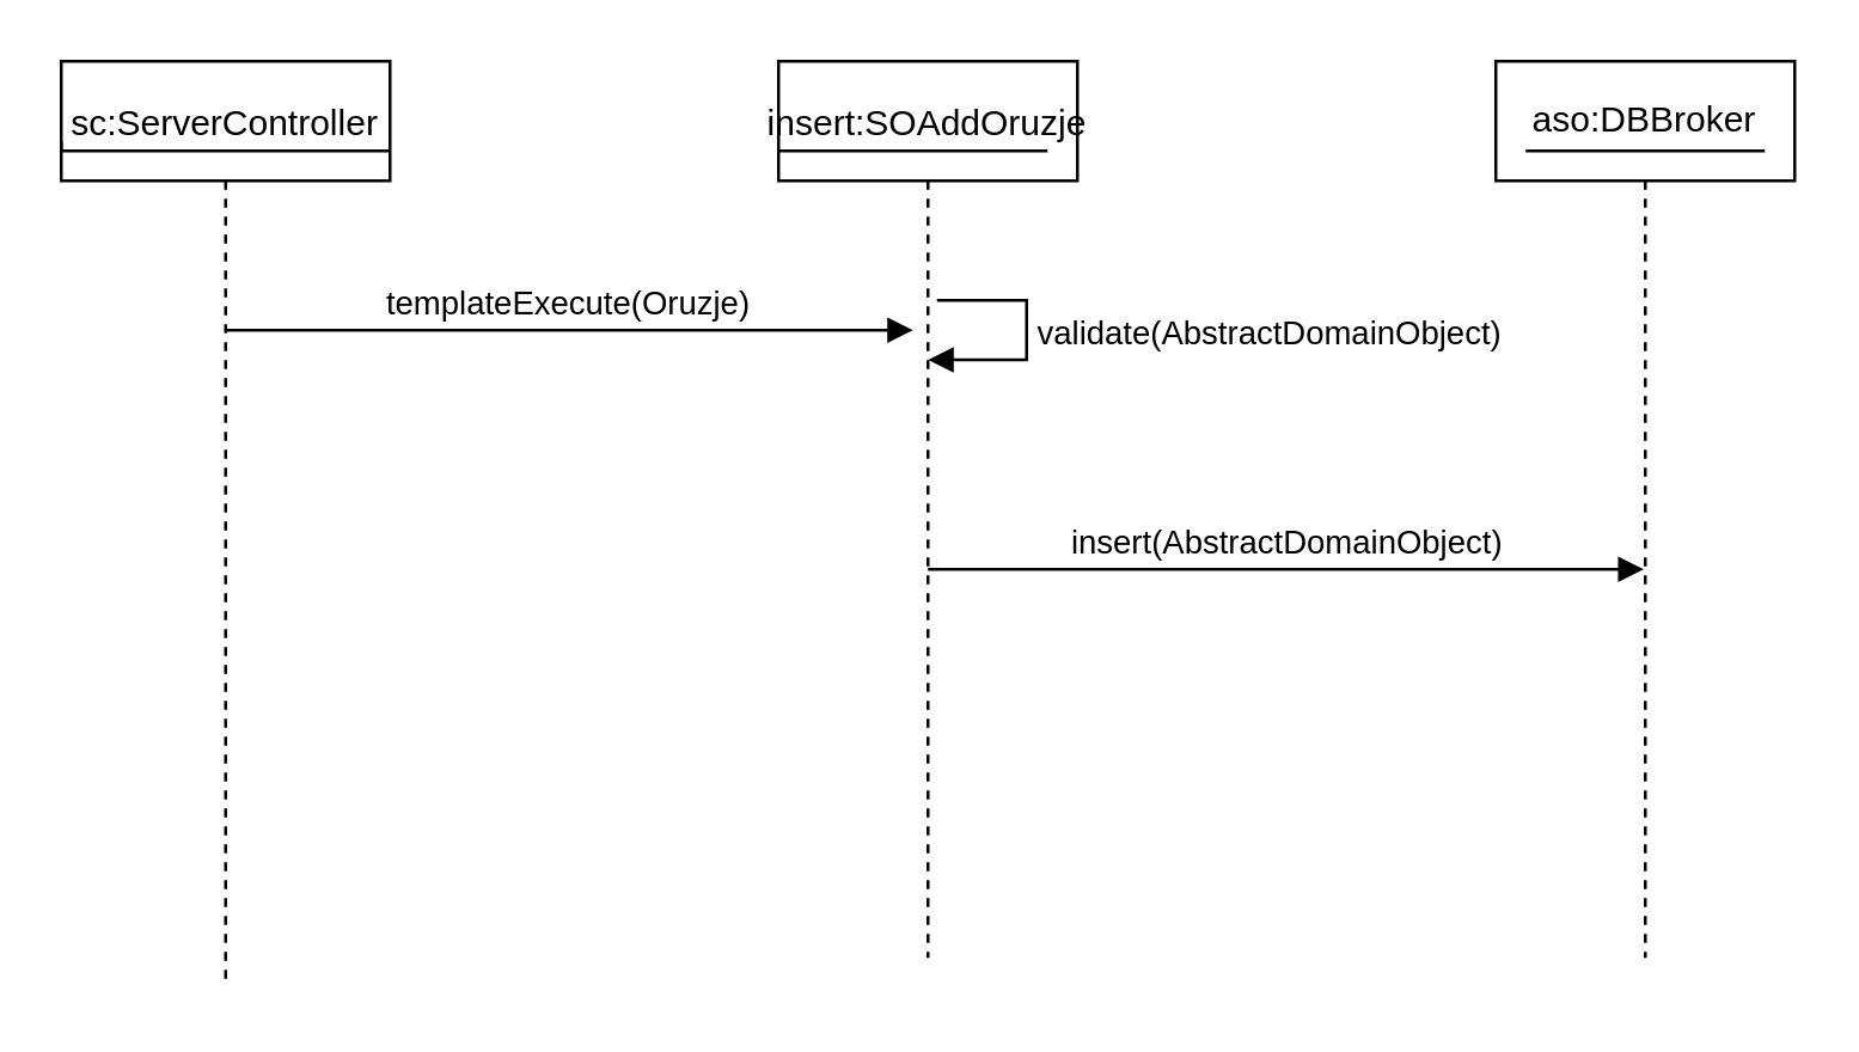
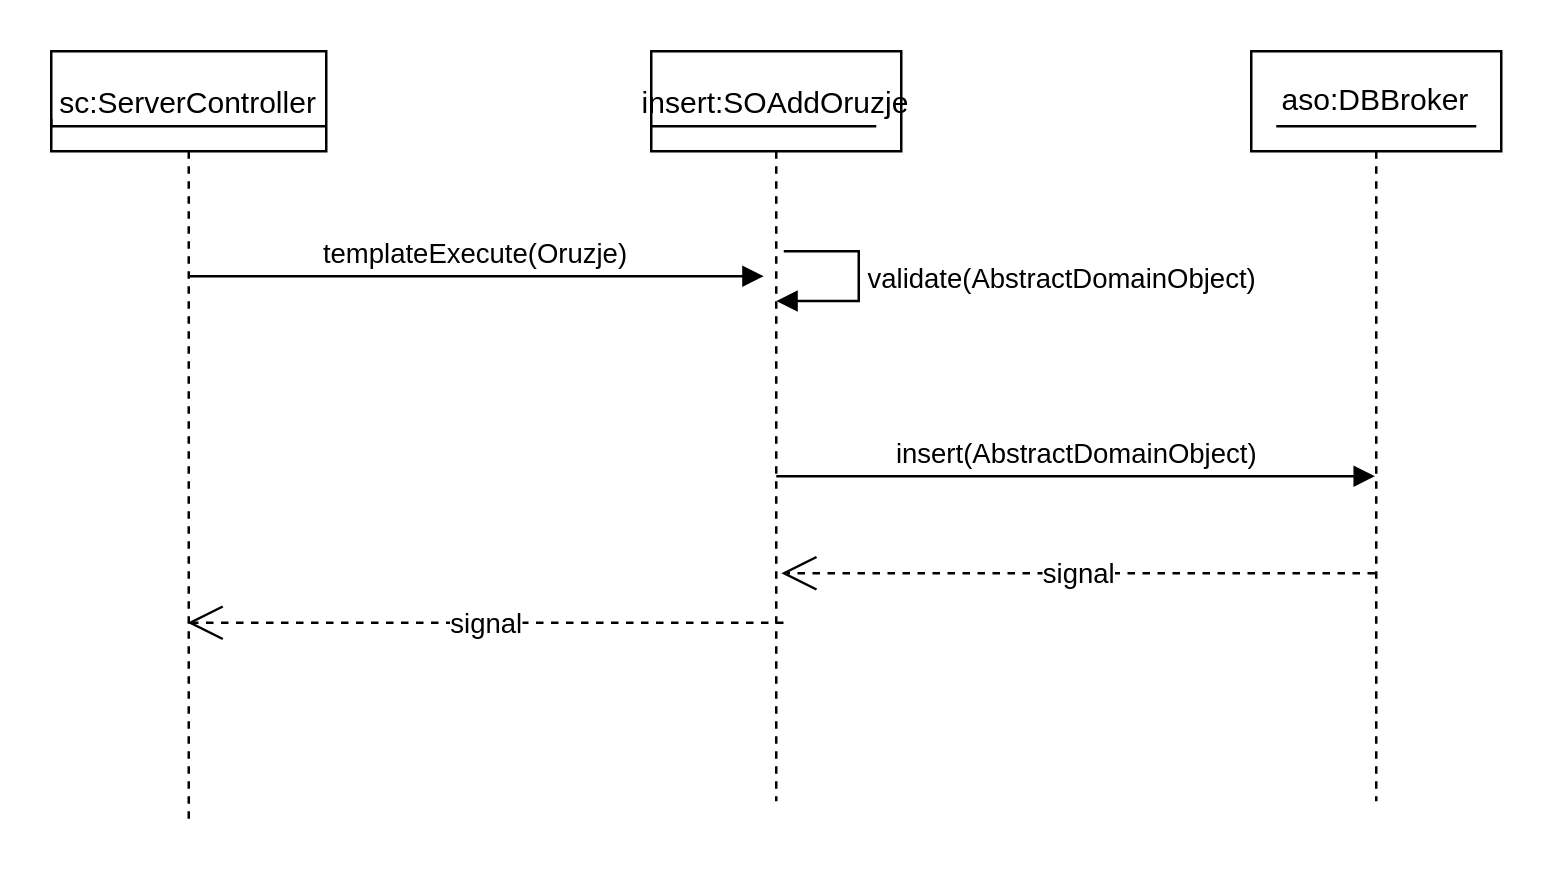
  <mxCell id="0" />
  <mxCell id="1" parent="0" />
  <mxCell id="2" value="sc:ServerController" style="shape=umlLifeline;perimeter=lifelinePerimeter;container=1;collapsible=0;recursiveResize=0;rounded=0;shadow=0;strokeWidth=1;" parent="1" vertex="1"><mxGeometry x="20" y="20" width="110" height="310" as="geometry" /></mxCell>
  <mxCell id="3" value="insert:SOAddOruzje" style="shape=umlLifeline;perimeter=lifelinePerimeter;container=1;collapsible=0;recursiveResize=0;rounded=0;shadow=0;strokeWidth=1;" parent="1" vertex="1"><mxGeometry x="260" y="20" width="100" height="300" as="geometry" /></mxCell>
  <mxCell id="4" value="validate(AbstractDomainObject)" style="edgeStyle=orthogonalEdgeStyle;html=1;align=left;spacingLeft=2;endArrow=block;rounded=0;entryX=0.5;entryY=0.333;entryDx=0;entryDy=0;entryPerimeter=0;" parent="3" target="3" edge="1"><mxGeometry relative="1" as="geometry"><mxPoint x="53" y="80" as="sourcePoint" /><Array as="points"><mxPoint x="83" y="80" /><mxPoint x="83" y="100" /></Array><mxPoint x="58" y="100" as="targetPoint" /></mxGeometry></mxCell>
  <mxCell id="5" value="" style="endArrow=none;html=1;rounded=0;exitX=0;exitY=0.1;exitDx=0;exitDy=0;exitPerimeter=0;" parent="3" source="3" edge="1"><mxGeometry width="50" height="50" relative="1" as="geometry"><mxPoint x="20" y="30" as="sourcePoint" /><mxPoint x="90" y="30" as="targetPoint" /></mxGeometry></mxCell>
  <mxCell id="6" value="templateExecute(Oruzje)" style="verticalAlign=bottom;endArrow=block;entryX=0;entryY=0;shadow=0;strokeWidth=1;" parent="1" edge="1"><mxGeometry relative="1" as="geometry"><mxPoint x="75" y="110" as="sourcePoint" /><mxPoint x="305" y="110" as="targetPoint" /></mxGeometry></mxCell>
  <mxCell id="7" value="aso:DBBroker" style="shape=umlLifeline;perimeter=lifelinePerimeter;whiteSpace=wrap;html=1;container=1;collapsible=0;recursiveResize=0;outlineConnect=0;" parent="1" vertex="1"><mxGeometry x="500" y="20" width="100" height="300" as="geometry" /></mxCell>
  <mxCell id="8" value="" style="endArrow=none;html=1;rounded=0;" parent="1" edge="1"><mxGeometry width="50" height="50" relative="1" as="geometry"><mxPoint x="20" y="47" as="sourcePoint" /><mxPoint x="130" y="50" as="targetPoint" /><Array as="points"><mxPoint x="20" y="50" /><mxPoint x="30" y="50" /></Array></mxGeometry></mxCell>
  <mxCell id="9" value="" style="endArrow=none;html=1;rounded=0;" parent="1" edge="1"><mxGeometry width="50" height="50" relative="1" as="geometry"><mxPoint x="550" y="50" as="sourcePoint" /><mxPoint x="550" y="50" as="targetPoint" /><Array as="points"><mxPoint x="510" y="50" /><mxPoint x="590" y="50" /></Array></mxGeometry></mxCell>
+ <mxCell id="10" value="signal" style="endArrow=open;endSize=12;dashed=1;html=1;rounded=0;exitX=0.529;exitY=0.762;exitDx=0;exitDy=0;exitPerimeter=0;" parent="1" source="3" target="2" edge="1"><mxGeometry width="160" relative="1" as="geometry"><mxPoint x="220" y="250" as="sourcePoint" /><mxPoint x="380" y="250" as="targetPoint" /></mxGeometry></mxCell>
+ <mxCell id="11" value="signal" style="endArrow=open;endSize=12;dashed=1;html=1;rounded=0;entryX=0.52;entryY=0.696;entryDx=0;entryDy=0;entryPerimeter=0;" parent="1" source="7" target="3" edge="1"><mxGeometry width="160" relative="1" as="geometry"><mxPoint x="220" y="250" as="sourcePoint" /><mxPoint x="380" y="250" as="targetPoint" /></mxGeometry></mxCell>
  <mxCell id="12" value="insert(AbstractDomainObject)" style="html=1;verticalAlign=bottom;endArrow=block;rounded=0;" parent="1" target="7" edge="1"><mxGeometry x="0.002" width="80" relative="1" as="geometry"><mxPoint x="310" y="190" as="sourcePoint" /><mxPoint x="340" y="250" as="targetPoint" /><Array as="points"><mxPoint x="430" y="190" /></Array><mxPoint as="offset" /></mxGeometry></mxCell>
